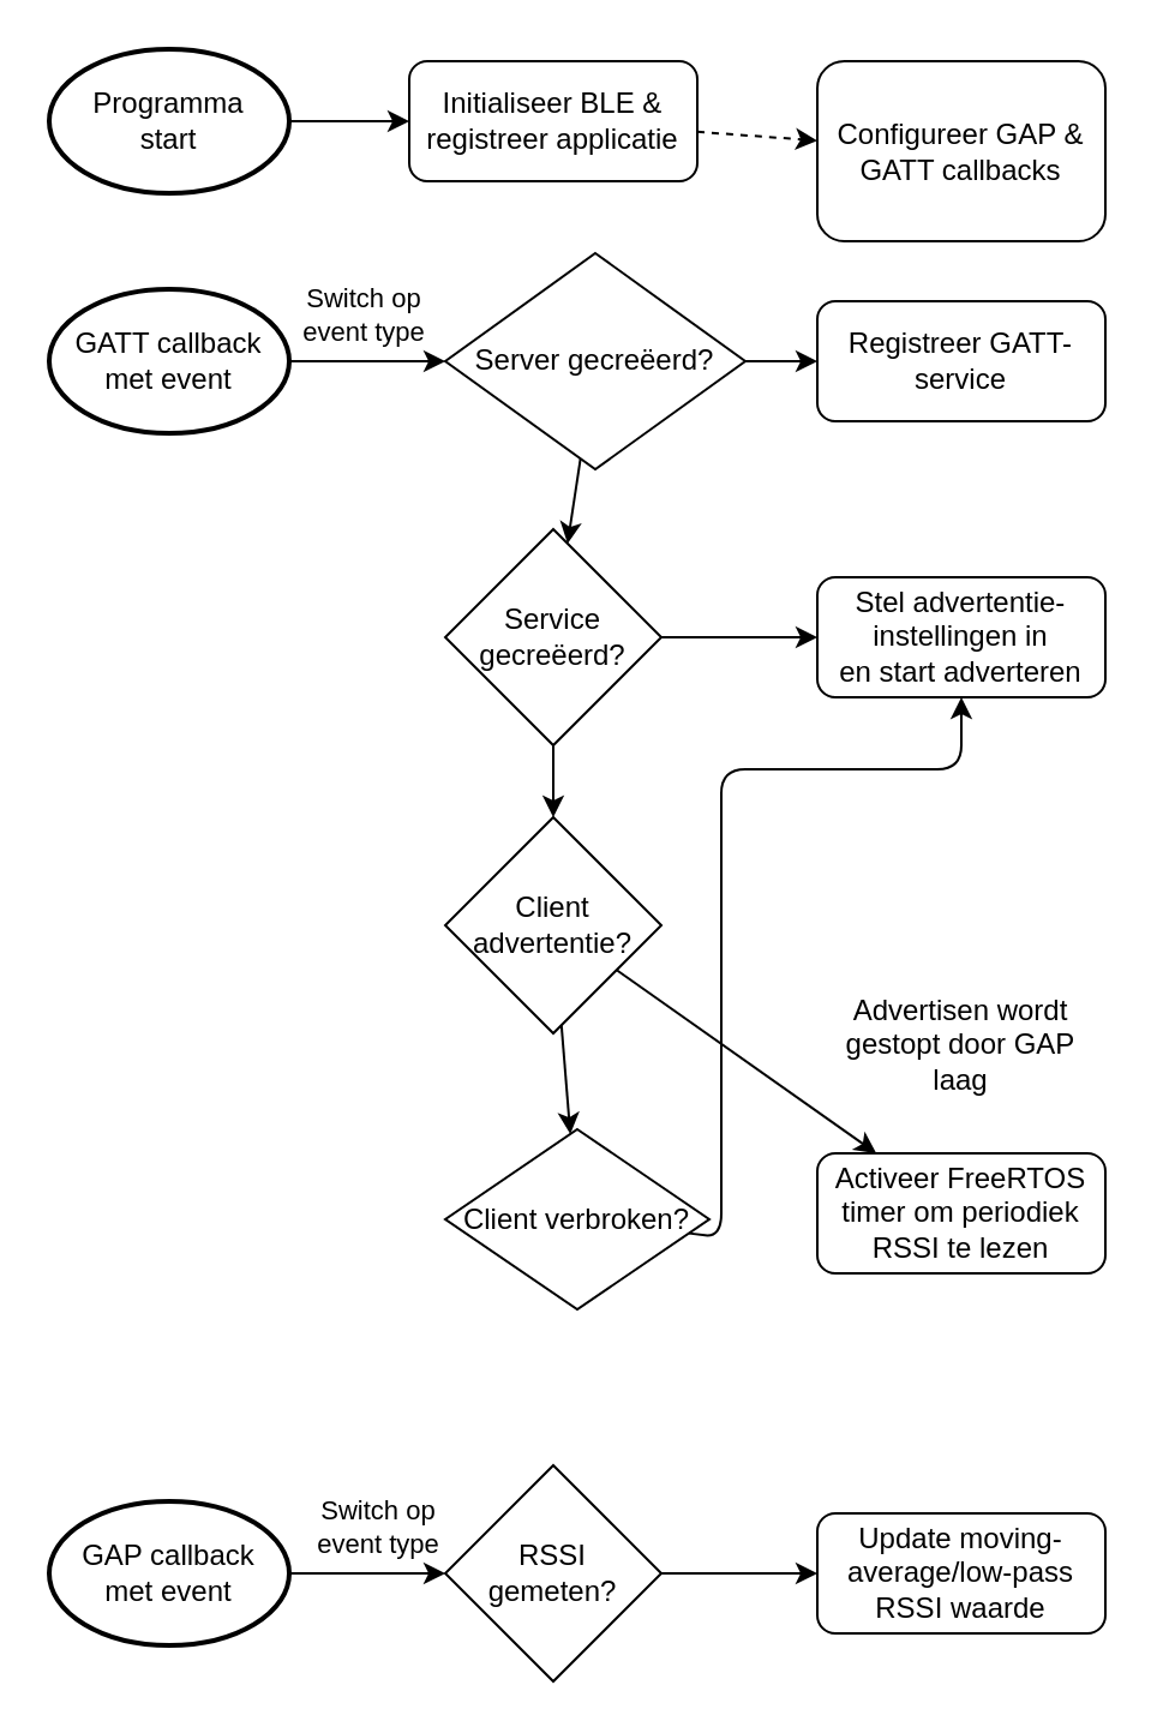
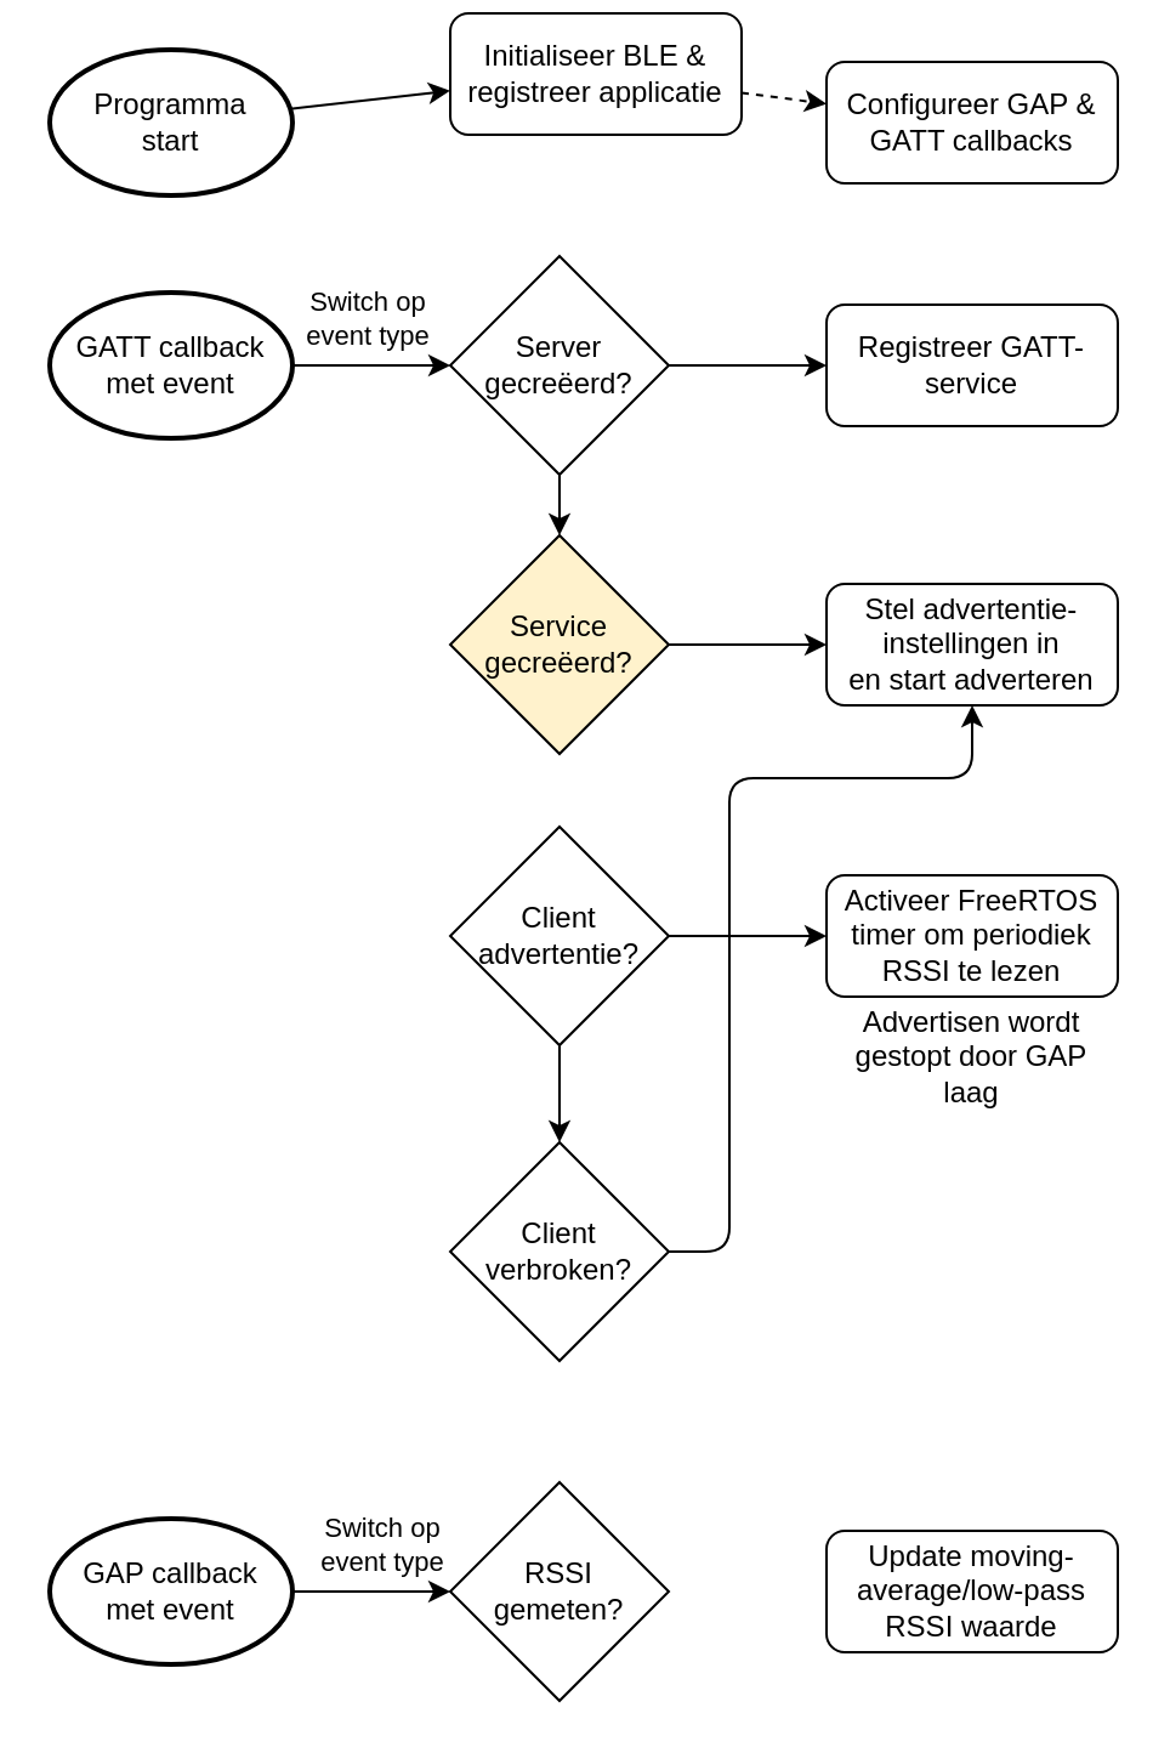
  <mxCell id="0" />
  <mxCell id="1" parent="0" />
  <mxCell id="2" value="" style="edgeStyle=none;html=1;" edge="1" parent="1" source="3" target="5"><mxGeometry relative="1" as="geometry" /></mxCell>
  <mxCell id="3" value="Programma &lt;br&gt;start" style="strokeWidth=2;html=1;shape=mxgraph.flowchart.start_1;whiteSpace=wrap;" vertex="1" parent="1"><mxGeometry x="20" y="20" width="100" height="60" as="geometry" /></mxCell>
  <mxCell id="4" value="" style="edgeStyle=none;html=1;dashed=1;" edge="1" parent="1" source="5" target="8"><mxGeometry relative="1" as="geometry" /></mxCell>
- <mxCell id="5" value="Initialiseer BLE &amp;amp; registreer applicatie" style="rounded=1;whiteSpace=wrap;html=1;" vertex="1" parent="1"><mxGeometry x="170" y="25" width="120" height="50" as="geometry" /></mxCell>
+ <mxCell id="5" value="Initialiseer BLE &amp;amp; registreer applicatie" style="rounded=1;whiteSpace=wrap;html=1;" vertex="1" parent="1"><mxGeometry x="185" y="5" width="120" height="50" as="geometry" /></mxCell>
  <mxCell id="6" value="Stel advertentie-instellingen in &lt;br&gt;en start adverteren" style="rounded=1;whiteSpace=wrap;html=1;" vertex="1" parent="1"><mxGeometry x="340" y="240" width="120" height="50" as="geometry" /></mxCell>
  <mxCell id="7" value="Registreer GATT-service" style="rounded=1;whiteSpace=wrap;html=1;" vertex="1" parent="1"><mxGeometry x="340" y="125" width="120" height="50" as="geometry" /></mxCell>
- <mxCell id="8" value="Configureer GAP &amp;amp; GATT callbacks" style="rounded=1;whiteSpace=wrap;html=1;" vertex="1" parent="1"><mxGeometry x="340" y="25" width="120" height="75" as="geometry" /></mxCell>
+ <mxCell id="8" value="Configureer GAP &amp;amp; GATT callbacks" style="rounded=1;whiteSpace=wrap;html=1;" vertex="1" parent="1"><mxGeometry x="340" y="25" width="120" height="50" as="geometry" /></mxCell>
  <mxCell id="9" value="" style="edgeStyle=none;html=1;" edge="1" parent="1" source="11" target="26"><mxGeometry relative="1" as="geometry" /></mxCell>
  <mxCell id="10" value="Switch op&lt;br&gt;event type" style="edgeLabel;html=1;align=center;verticalAlign=middle;resizable=0;points=[];" vertex="1" connectable="0" parent="9"><mxGeometry x="0.241" y="-3" relative="1" as="geometry"><mxPoint x="-4" y="-23" as="offset" /></mxGeometry></mxCell>
  <mxCell id="11" value="GAP callback &lt;br&gt;met event" style="strokeWidth=2;html=1;shape=mxgraph.flowchart.start_1;whiteSpace=wrap;" vertex="1" parent="1"><mxGeometry x="20" y="625" width="100" height="60" as="geometry" /></mxCell>
  <mxCell id="12" value="" style="edgeStyle=none;html=1;" edge="1" parent="1" source="14" target="17"><mxGeometry relative="1" as="geometry" /></mxCell>
  <mxCell id="13" value="Switch op &lt;br&gt;event type" style="edgeLabel;html=1;align=center;verticalAlign=middle;resizable=0;points=[];" vertex="1" connectable="0" parent="12"><mxGeometry x="-0.192" relative="1" as="geometry"><mxPoint x="4" y="-20" as="offset" /></mxGeometry></mxCell>
  <mxCell id="14" value="GATT callback&lt;br&gt;met event" style="strokeWidth=2;html=1;shape=mxgraph.flowchart.start_1;whiteSpace=wrap;" vertex="1" parent="1"><mxGeometry x="20" y="120" width="100" height="60" as="geometry" /></mxCell>
  <mxCell id="15" value="" style="edgeStyle=none;html=1;" edge="1" parent="1" source="17" target="7"><mxGeometry relative="1" as="geometry" /></mxCell>
  <mxCell id="16" value="" style="edgeStyle=none;html=1;" edge="1" parent="1" source="17" target="20"><mxGeometry relative="1" as="geometry" /></mxCell>
- <mxCell id="17" value="Server gecreëerd?" style="rhombus;whiteSpace=wrap;html=1;" vertex="1" parent="1"><mxGeometry x="185" y="105" width="125" height="90" as="geometry" /></mxCell>
+ <mxCell id="17" value="Server gecreëerd?" style="rhombus;whiteSpace=wrap;html=1;" vertex="1" parent="1"><mxGeometry x="185" y="105" width="90" height="90" as="geometry" /></mxCell>
  <mxCell id="18" value="" style="edgeStyle=none;html=1;" edge="1" parent="1" source="20" target="6"><mxGeometry relative="1" as="geometry" /></mxCell>
- <mxCell id="19" value="" style="edgeStyle=none;html=1;" edge="1" parent="1" source="20" target="23"><mxGeometry relative="1" as="geometry" /></mxCell>
- <mxCell id="20" value="Service&lt;br&gt;gecreëerd?" style="rhombus;whiteSpace=wrap;html=1;" vertex="1" parent="1"><mxGeometry x="185" y="220" width="90" height="90" as="geometry" /></mxCell>
+ <mxCell id="20" value="Service&lt;br&gt;gecreëerd?" style="rhombus;whiteSpace=wrap;html=1;fillColor=#fff2cc;" vertex="1" parent="1"><mxGeometry x="185" y="220" width="90" height="90" as="geometry" /></mxCell>
  <mxCell id="21" value="" style="edgeStyle=none;html=1;" edge="1" parent="1" source="23" target="24"><mxGeometry relative="1" as="geometry" /></mxCell>
  <mxCell id="22" value="" style="edgeStyle=none;html=1;" edge="1" parent="1" source="23" target="30"><mxGeometry relative="1" as="geometry" /></mxCell>
  <mxCell id="23" value="Client advertentie?" style="rhombus;whiteSpace=wrap;html=1;" vertex="1" parent="1"><mxGeometry x="185" y="340" width="90" height="90" as="geometry" /></mxCell>
- <mxCell id="24" value="Activeer FreeRTOS timer om periodiek RSSI te lezen" style="rounded=1;whiteSpace=wrap;html=1;" vertex="1" parent="1"><mxGeometry x="340" y="480" width="120" height="50" as="geometry" /></mxCell>
- <mxCell id="25" value="" style="edgeStyle=none;html=1;" edge="1" parent="1" source="26" target="27"><mxGeometry relative="1" as="geometry" /></mxCell>
+ <mxCell id="24" value="Activeer FreeRTOS timer om periodiek RSSI te lezen" style="rounded=1;whiteSpace=wrap;html=1;" vertex="1" parent="1"><mxGeometry x="340" y="360" width="120" height="50" as="geometry" /></mxCell>
  <mxCell id="26" value="RSSI &lt;br&gt;gemeten?" style="rhombus;whiteSpace=wrap;html=1;" vertex="1" parent="1"><mxGeometry x="185" y="610" width="90" height="90" as="geometry" /></mxCell>
  <mxCell id="27" value="Update moving-average/low-pass&lt;br&gt;RSSI waarde" style="rounded=1;whiteSpace=wrap;html=1;" vertex="1" parent="1"><mxGeometry x="340" y="630" width="120" height="50" as="geometry" /></mxCell>
  <mxCell id="28" value="Advertisen wordt gestopt door GAP laag" style="text;html=1;strokeColor=none;fillColor=none;align=center;verticalAlign=middle;whiteSpace=wrap;rounded=0;" vertex="1" parent="1"><mxGeometry x="350" y="410" width="100" height="50" as="geometry" /></mxCell>
  <mxCell id="29" style="edgeStyle=none;html=1;entryX=0.5;entryY=1;entryDx=0;entryDy=0;" edge="1" parent="1" source="30" target="6"><mxGeometry relative="1" as="geometry"><Array as="points"><mxPoint x="300" y="515" /><mxPoint x="300" y="320" /><mxPoint x="400" y="320" /></Array></mxGeometry></mxCell>
- <mxCell id="30" value="Client verbroken?" style="rhombus;whiteSpace=wrap;html=1;" vertex="1" parent="1"><mxGeometry x="185" y="470" width="110" height="75" as="geometry" /></mxCell>
+ <mxCell id="30" value="Client verbroken?" style="rhombus;whiteSpace=wrap;html=1;" vertex="1" parent="1"><mxGeometry x="185" y="470" width="90" height="90" as="geometry" /></mxCell>
